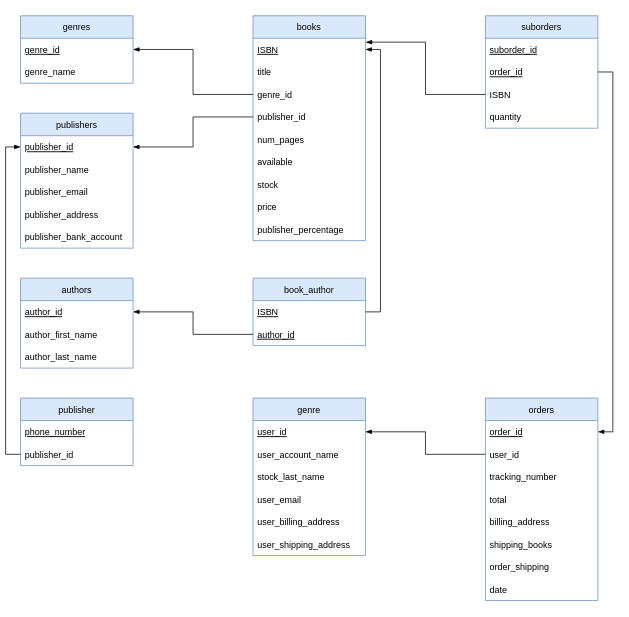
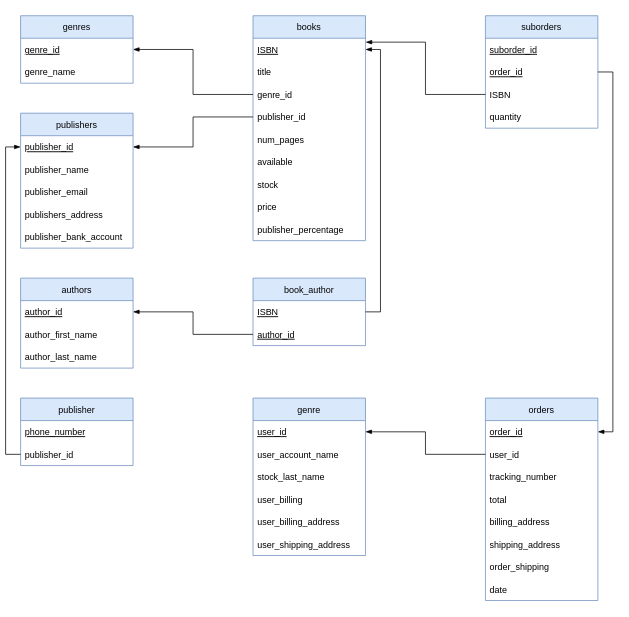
  <mxCell id="0" />
  <mxCell id="1" parent="0" />
  <mxCell id="2" value="books" style="swimlane;fontStyle=0;childLayout=stackLayout;horizontal=1;startSize=30;horizontalStack=0;resizeParent=1;resizeParentMax=0;resizeLast=0;collapsible=1;marginBottom=0;fillColor=#dae8fc;strokeColor=#6c8ebf;" vertex="1" parent="1"><mxGeometry x="330" y="20" width="150" height="300" as="geometry" /></mxCell>
  <mxCell id="3" value="ISBN" style="text;strokeColor=none;fillColor=none;align=left;verticalAlign=middle;spacingLeft=4;spacingRight=4;overflow=hidden;points=[[0,0.5],[1,0.5]];portConstraint=eastwest;rotatable=0;fontStyle=4" vertex="1" parent="2"><mxGeometry y="30" width="150" height="30" as="geometry" /></mxCell>
  <mxCell id="4" value="title" style="text;strokeColor=none;fillColor=none;align=left;verticalAlign=middle;spacingLeft=4;spacingRight=4;overflow=hidden;points=[[0,0.5],[1,0.5]];portConstraint=eastwest;rotatable=0;" vertex="1" parent="2"><mxGeometry y="60" width="150" height="30" as="geometry" /></mxCell>
  <mxCell id="5" value="genre_id" style="text;strokeColor=none;fillColor=none;align=left;verticalAlign=middle;spacingLeft=4;spacingRight=4;overflow=hidden;points=[[0,0.5],[1,0.5]];portConstraint=eastwest;rotatable=0;" vertex="1" parent="2"><mxGeometry y="90" width="150" height="30" as="geometry" /></mxCell>
  <mxCell id="6" value="publisher_id" style="text;strokeColor=none;fillColor=none;align=left;verticalAlign=middle;spacingLeft=4;spacingRight=4;overflow=hidden;points=[[0,0.5],[1,0.5]];portConstraint=eastwest;rotatable=0;" vertex="1" parent="2"><mxGeometry y="120" width="150" height="30" as="geometry" /></mxCell>
  <mxCell id="7" value="num_pages" style="text;strokeColor=none;fillColor=none;align=left;verticalAlign=middle;spacingLeft=4;spacingRight=4;overflow=hidden;points=[[0,0.5],[1,0.5]];portConstraint=eastwest;rotatable=0;" vertex="1" parent="2"><mxGeometry y="150" width="150" height="30" as="geometry" /></mxCell>
  <mxCell id="8" value="available" style="text;strokeColor=none;fillColor=none;align=left;verticalAlign=middle;spacingLeft=4;spacingRight=4;overflow=hidden;points=[[0,0.5],[1,0.5]];portConstraint=eastwest;rotatable=0;" vertex="1" parent="2"><mxGeometry y="180" width="150" height="30" as="geometry" /></mxCell>
  <mxCell id="9" value="stock" style="text;strokeColor=none;fillColor=none;align=left;verticalAlign=middle;spacingLeft=4;spacingRight=4;overflow=hidden;points=[[0,0.5],[1,0.5]];portConstraint=eastwest;rotatable=0;" vertex="1" parent="2"><mxGeometry y="210" width="150" height="30" as="geometry" /></mxCell>
  <mxCell id="10" value="price" style="text;strokeColor=none;fillColor=none;align=left;verticalAlign=middle;spacingLeft=4;spacingRight=4;overflow=hidden;points=[[0,0.5],[1,0.5]];portConstraint=eastwest;rotatable=0;" vertex="1" parent="2"><mxGeometry y="240" width="150" height="30" as="geometry" /></mxCell>
  <mxCell id="11" value="publisher_percentage" style="text;strokeColor=none;fillColor=none;align=left;verticalAlign=middle;spacingLeft=4;spacingRight=4;overflow=hidden;points=[[0,0.5],[1,0.5]];portConstraint=eastwest;rotatable=0;" vertex="1" parent="2"><mxGeometry y="270" width="150" height="30" as="geometry" /></mxCell>
  <mxCell id="12" value="genres" style="swimlane;fontStyle=0;childLayout=stackLayout;horizontal=1;startSize=30;horizontalStack=0;resizeParent=1;resizeParentMax=0;resizeLast=0;collapsible=1;marginBottom=0;fillColor=#dae8fc;strokeColor=#6c8ebf;" vertex="1" parent="1"><mxGeometry x="20" y="20" width="150" height="90" as="geometry" /></mxCell>
  <mxCell id="13" value="genre_id" style="text;strokeColor=none;fillColor=none;align=left;verticalAlign=middle;spacingLeft=4;spacingRight=4;overflow=hidden;points=[[0,0.5],[1,0.5]];portConstraint=eastwest;rotatable=0;fontStyle=4" vertex="1" parent="12"><mxGeometry y="30" width="150" height="30" as="geometry" /></mxCell>
  <mxCell id="14" value="genre_name" style="text;strokeColor=none;fillColor=none;align=left;verticalAlign=middle;spacingLeft=4;spacingRight=4;overflow=hidden;points=[[0,0.5],[1,0.5]];portConstraint=eastwest;rotatable=0;" vertex="1" parent="12"><mxGeometry y="60" width="150" height="30" as="geometry" /></mxCell>
  <mxCell id="15" value="authors" style="swimlane;fontStyle=0;childLayout=stackLayout;horizontal=1;startSize=30;horizontalStack=0;resizeParent=1;resizeParentMax=0;resizeLast=0;collapsible=1;marginBottom=0;fillColor=#dae8fc;strokeColor=#6c8ebf;" vertex="1" parent="1"><mxGeometry x="20" y="370" width="150" height="120" as="geometry" /></mxCell>
  <mxCell id="16" value="author_id" style="text;strokeColor=none;fillColor=none;align=left;verticalAlign=middle;spacingLeft=4;spacingRight=4;overflow=hidden;points=[[0,0.5],[1,0.5]];portConstraint=eastwest;rotatable=0;fontStyle=4" vertex="1" parent="15"><mxGeometry y="30" width="150" height="30" as="geometry" /></mxCell>
  <mxCell id="17" value="author_first_name" style="text;strokeColor=none;fillColor=none;align=left;verticalAlign=middle;spacingLeft=4;spacingRight=4;overflow=hidden;points=[[0,0.5],[1,0.5]];portConstraint=eastwest;rotatable=0;" vertex="1" parent="15"><mxGeometry y="60" width="150" height="30" as="geometry" /></mxCell>
  <mxCell id="18" value="author_last_name" style="text;strokeColor=none;fillColor=none;align=left;verticalAlign=middle;spacingLeft=4;spacingRight=4;overflow=hidden;points=[[0,0.5],[1,0.5]];portConstraint=eastwest;rotatable=0;" vertex="1" parent="15"><mxGeometry y="90" width="150" height="30" as="geometry" /></mxCell>
  <mxCell id="19" value="publishers" style="swimlane;fontStyle=0;childLayout=stackLayout;horizontal=1;startSize=30;horizontalStack=0;resizeParent=1;resizeParentMax=0;resizeLast=0;collapsible=1;marginBottom=0;fillColor=#dae8fc;strokeColor=#6c8ebf;" vertex="1" parent="1"><mxGeometry x="20" y="150" width="150" height="180" as="geometry" /></mxCell>
  <mxCell id="20" value="publisher_id" style="text;strokeColor=none;fillColor=none;align=left;verticalAlign=middle;spacingLeft=4;spacingRight=4;overflow=hidden;points=[[0,0.5],[1,0.5]];portConstraint=eastwest;rotatable=0;fontStyle=4" vertex="1" parent="19"><mxGeometry y="30" width="150" height="30" as="geometry" /></mxCell>
  <mxCell id="21" value="publisher_name" style="text;strokeColor=none;fillColor=none;align=left;verticalAlign=middle;spacingLeft=4;spacingRight=4;overflow=hidden;points=[[0,0.5],[1,0.5]];portConstraint=eastwest;rotatable=0;" vertex="1" parent="19"><mxGeometry y="60" width="150" height="30" as="geometry" /></mxCell>
  <mxCell id="22" value="publisher_email" style="text;strokeColor=none;fillColor=none;align=left;verticalAlign=middle;spacingLeft=4;spacingRight=4;overflow=hidden;points=[[0,0.5],[1,0.5]];portConstraint=eastwest;rotatable=0;" vertex="1" parent="19"><mxGeometry y="90" width="150" height="30" as="geometry" /></mxCell>
- <mxCell id="23" value="publisher_address" style="text;strokeColor=none;fillColor=none;align=left;verticalAlign=middle;spacingLeft=4;spacingRight=4;overflow=hidden;points=[[0,0.5],[1,0.5]];portConstraint=eastwest;rotatable=0;" vertex="1" parent="19"><mxGeometry y="120" width="150" height="30" as="geometry" /></mxCell>
+ <mxCell id="23" value="publishers_address" style="text;strokeColor=none;fillColor=none;align=left;verticalAlign=middle;spacingLeft=4;spacingRight=4;overflow=hidden;points=[[0,0.5],[1,0.5]];portConstraint=eastwest;rotatable=0;" vertex="1" parent="19"><mxGeometry y="120" width="150" height="30" as="geometry" /></mxCell>
  <mxCell id="24" value="publisher_bank_account" style="text;strokeColor=none;fillColor=none;align=left;verticalAlign=middle;spacingLeft=4;spacingRight=4;overflow=hidden;points=[[0,0.5],[1,0.5]];portConstraint=eastwest;rotatable=0;" vertex="1" parent="19"><mxGeometry y="150" width="150" height="30" as="geometry" /></mxCell>
  <mxCell id="25" value="publisher" style="swimlane;fontStyle=0;childLayout=stackLayout;horizontal=1;startSize=30;horizontalStack=0;resizeParent=1;resizeParentMax=0;resizeLast=0;collapsible=1;marginBottom=0;fillColor=#dae8fc;strokeColor=#6c8ebf;" vertex="1" parent="1"><mxGeometry x="20" y="530" width="150" height="90" as="geometry" /></mxCell>
  <mxCell id="26" value="phone_number" style="text;strokeColor=none;fillColor=none;align=left;verticalAlign=middle;spacingLeft=4;spacingRight=4;overflow=hidden;points=[[0,0.5],[1,0.5]];portConstraint=eastwest;rotatable=0;fontStyle=4" vertex="1" parent="25"><mxGeometry y="30" width="150" height="30" as="geometry" /></mxCell>
  <mxCell id="27" value="publisher_id" style="text;strokeColor=none;fillColor=none;align=left;verticalAlign=middle;spacingLeft=4;spacingRight=4;overflow=hidden;points=[[0,0.5],[1,0.5]];portConstraint=eastwest;rotatable=0;fontStyle=0" vertex="1" parent="25"><mxGeometry y="60" width="150" height="30" as="geometry" /></mxCell>
  <mxCell id="28" value="suborders" style="swimlane;fontStyle=0;childLayout=stackLayout;horizontal=1;startSize=30;horizontalStack=0;resizeParent=1;resizeParentMax=0;resizeLast=0;collapsible=1;marginBottom=0;fillColor=#dae8fc;strokeColor=#6c8ebf;" vertex="1" parent="1"><mxGeometry x="640" y="20" width="150" height="150" as="geometry" /></mxCell>
  <mxCell id="29" value="suborder_id" style="text;strokeColor=none;fillColor=none;align=left;verticalAlign=middle;spacingLeft=4;spacingRight=4;overflow=hidden;points=[[0,0.5],[1,0.5]];portConstraint=eastwest;rotatable=0;fontStyle=4" vertex="1" parent="28"><mxGeometry y="30" width="150" height="30" as="geometry" /></mxCell>
  <mxCell id="30" value="order_id" style="text;strokeColor=none;fillColor=none;align=left;verticalAlign=middle;spacingLeft=4;spacingRight=4;overflow=hidden;points=[[0,0.5],[1,0.5]];portConstraint=eastwest;rotatable=0;fontStyle=4" vertex="1" parent="28"><mxGeometry y="60" width="150" height="30" as="geometry" /></mxCell>
  <mxCell id="31" value="ISBN" style="text;strokeColor=none;fillColor=none;align=left;verticalAlign=middle;spacingLeft=4;spacingRight=4;overflow=hidden;points=[[0,0.5],[1,0.5]];portConstraint=eastwest;rotatable=0;fontStyle=0" vertex="1" parent="28"><mxGeometry y="90" width="150" height="30" as="geometry" /></mxCell>
  <mxCell id="32" value="quantity" style="text;strokeColor=none;fillColor=none;align=left;verticalAlign=middle;spacingLeft=4;spacingRight=4;overflow=hidden;points=[[0,0.5],[1,0.5]];portConstraint=eastwest;rotatable=0;" vertex="1" parent="28"><mxGeometry y="120" width="150" height="30" as="geometry" /></mxCell>
  <mxCell id="33" value="orders" style="swimlane;fontStyle=0;childLayout=stackLayout;horizontal=1;startSize=30;horizontalStack=0;resizeParent=1;resizeParentMax=0;resizeLast=0;collapsible=1;marginBottom=0;fillColor=#dae8fc;strokeColor=#6c8ebf;" vertex="1" parent="1"><mxGeometry x="640" y="530" width="150" height="270" as="geometry" /></mxCell>
  <mxCell id="34" value="order_id" style="text;strokeColor=none;fillColor=none;align=left;verticalAlign=middle;spacingLeft=4;spacingRight=4;overflow=hidden;points=[[0,0.5],[1,0.5]];portConstraint=eastwest;rotatable=0;fontStyle=4" vertex="1" parent="33"><mxGeometry y="30" width="150" height="30" as="geometry" /></mxCell>
  <mxCell id="35" value="user_id" style="text;strokeColor=none;fillColor=none;align=left;verticalAlign=middle;spacingLeft=4;spacingRight=4;overflow=hidden;points=[[0,0.5],[1,0.5]];portConstraint=eastwest;rotatable=0;fontStyle=0" vertex="1" parent="33"><mxGeometry y="60" width="150" height="30" as="geometry" /></mxCell>
  <mxCell id="36" value="tracking_number" style="text;strokeColor=none;fillColor=none;align=left;verticalAlign=middle;spacingLeft=4;spacingRight=4;overflow=hidden;points=[[0,0.5],[1,0.5]];portConstraint=eastwest;rotatable=0;" vertex="1" parent="33"><mxGeometry y="90" width="150" height="30" as="geometry" /></mxCell>
  <mxCell id="37" value="total" style="text;strokeColor=none;fillColor=none;align=left;verticalAlign=middle;spacingLeft=4;spacingRight=4;overflow=hidden;points=[[0,0.5],[1,0.5]];portConstraint=eastwest;rotatable=0;" vertex="1" parent="33"><mxGeometry y="120" width="150" height="30" as="geometry" /></mxCell>
  <mxCell id="38" value="billing_address" style="text;strokeColor=none;fillColor=none;align=left;verticalAlign=middle;spacingLeft=4;spacingRight=4;overflow=hidden;points=[[0,0.5],[1,0.5]];portConstraint=eastwest;rotatable=0;" vertex="1" parent="33"><mxGeometry y="150" width="150" height="30" as="geometry" /></mxCell>
- <mxCell id="39" value="shipping_books" style="text;strokeColor=none;fillColor=none;align=left;verticalAlign=middle;spacingLeft=4;spacingRight=4;overflow=hidden;points=[[0,0.5],[1,0.5]];portConstraint=eastwest;rotatable=0;" vertex="1" parent="33"><mxGeometry y="180" width="150" height="30" as="geometry" /></mxCell>
+ <mxCell id="39" value="shipping_address" style="text;strokeColor=none;fillColor=none;align=left;verticalAlign=middle;spacingLeft=4;spacingRight=4;overflow=hidden;points=[[0,0.5],[1,0.5]];portConstraint=eastwest;rotatable=0;" vertex="1" parent="33"><mxGeometry y="180" width="150" height="30" as="geometry" /></mxCell>
  <mxCell id="40" value="order_shipping" style="text;strokeColor=none;fillColor=none;align=left;verticalAlign=middle;spacingLeft=4;spacingRight=4;overflow=hidden;points=[[0,0.5],[1,0.5]];portConstraint=eastwest;rotatable=0;" vertex="1" parent="33"><mxGeometry y="210" width="150" height="30" as="geometry" /></mxCell>
  <mxCell id="41" value="date" style="text;strokeColor=none;fillColor=none;align=left;verticalAlign=middle;spacingLeft=4;spacingRight=4;overflow=hidden;points=[[0,0.5],[1,0.5]];portConstraint=eastwest;rotatable=0;" vertex="1" parent="33"><mxGeometry y="240" width="150" height="30" as="geometry" /></mxCell>
  <mxCell id="42" value="genre" style="swimlane;fontStyle=0;childLayout=stackLayout;horizontal=1;startSize=30;horizontalStack=0;resizeParent=1;resizeParentMax=0;resizeLast=0;collapsible=1;marginBottom=0;fillColor=#dae8fc;strokeColor=#6c8ebf;" vertex="1" parent="1"><mxGeometry x="330" y="530" width="150" height="210" as="geometry" /></mxCell>
  <mxCell id="43" value="user_id" style="text;strokeColor=none;fillColor=none;align=left;verticalAlign=middle;spacingLeft=4;spacingRight=4;overflow=hidden;points=[[0,0.5],[1,0.5]];portConstraint=eastwest;rotatable=0;fontStyle=4" vertex="1" parent="42"><mxGeometry y="30" width="150" height="30" as="geometry" /></mxCell>
  <mxCell id="44" value="user_account_name" style="text;strokeColor=none;fillColor=none;align=left;verticalAlign=middle;spacingLeft=4;spacingRight=4;overflow=hidden;points=[[0,0.5],[1,0.5]];portConstraint=eastwest;rotatable=0;" vertex="1" parent="42"><mxGeometry y="60" width="150" height="30" as="geometry" /></mxCell>
  <mxCell id="45" value="stock_last_name" style="text;strokeColor=none;fillColor=none;align=left;verticalAlign=middle;spacingLeft=4;spacingRight=4;overflow=hidden;points=[[0,0.5],[1,0.5]];portConstraint=eastwest;rotatable=0;" vertex="1" parent="42"><mxGeometry y="90" width="150" height="30" as="geometry" /></mxCell>
- <mxCell id="46" value="user_email" style="text;strokeColor=none;fillColor=none;align=left;verticalAlign=middle;spacingLeft=4;spacingRight=4;overflow=hidden;points=[[0,0.5],[1,0.5]];portConstraint=eastwest;rotatable=0;" vertex="1" parent="42"><mxGeometry y="120" width="150" height="30" as="geometry" /></mxCell>
+ <mxCell id="46" value="user_billing" style="text;strokeColor=none;fillColor=none;align=left;verticalAlign=middle;spacingLeft=4;spacingRight=4;overflow=hidden;points=[[0,0.5],[1,0.5]];portConstraint=eastwest;rotatable=0;" vertex="1" parent="42"><mxGeometry y="120" width="150" height="30" as="geometry" /></mxCell>
  <mxCell id="47" value="user_billing_address" style="text;strokeColor=none;fillColor=none;align=left;verticalAlign=middle;spacingLeft=4;spacingRight=4;overflow=hidden;points=[[0,0.5],[1,0.5]];portConstraint=eastwest;rotatable=0;" vertex="1" parent="42"><mxGeometry y="150" width="150" height="30" as="geometry" /></mxCell>
  <mxCell id="48" value="user_shipping_address" style="text;strokeColor=none;fillColor=none;align=left;verticalAlign=middle;spacingLeft=4;spacingRight=4;overflow=hidden;points=[[0,0.5],[1,0.5]];portConstraint=eastwest;rotatable=0;" vertex="1" parent="42"><mxGeometry y="180" width="150" height="30" as="geometry" /></mxCell>
  <mxCell id="49" value="book_author" style="swimlane;fontStyle=0;childLayout=stackLayout;horizontal=1;startSize=30;horizontalStack=0;resizeParent=1;resizeParentMax=0;resizeLast=0;collapsible=1;marginBottom=0;fillColor=#dae8fc;strokeColor=#6c8ebf;" vertex="1" parent="1"><mxGeometry x="330" y="370" width="150" height="90" as="geometry" /></mxCell>
  <mxCell id="50" value="ISBN" style="text;strokeColor=none;fillColor=none;align=left;verticalAlign=middle;spacingLeft=4;spacingRight=4;overflow=hidden;points=[[0,0.5],[1,0.5]];portConstraint=eastwest;rotatable=0;fontStyle=4" vertex="1" parent="49"><mxGeometry y="30" width="150" height="30" as="geometry" /></mxCell>
  <mxCell id="51" value="author_id" style="text;strokeColor=none;fillColor=none;align=left;verticalAlign=middle;spacingLeft=4;spacingRight=4;overflow=hidden;points=[[0,0.5],[1,0.5]];portConstraint=eastwest;rotatable=0;fontStyle=4" vertex="1" parent="49"><mxGeometry y="60" width="150" height="30" as="geometry" /></mxCell>
  <mxCell id="52" style="edgeStyle=orthogonalEdgeStyle;rounded=0;orthogonalLoop=1;jettySize=auto;html=1;exitX=0;exitY=0.5;exitDx=0;exitDy=0;entryX=1;entryY=0.5;entryDx=0;entryDy=0;fontSize=12;endArrow=blockThin;endFill=1;" edge="1" parent="1" source="5" target="13"><mxGeometry relative="1" as="geometry" /></mxCell>
  <mxCell id="53" style="edgeStyle=orthogonalEdgeStyle;rounded=0;orthogonalLoop=1;jettySize=auto;html=1;exitX=0;exitY=0.5;exitDx=0;exitDy=0;entryX=1;entryY=0.5;entryDx=0;entryDy=0;fontSize=12;endArrow=blockThin;endFill=1;" edge="1" parent="1" source="6" target="20"><mxGeometry relative="1" as="geometry" /></mxCell>
  <mxCell id="54" style="edgeStyle=orthogonalEdgeStyle;rounded=0;orthogonalLoop=1;jettySize=auto;html=1;exitX=0;exitY=0.5;exitDx=0;exitDy=0;entryX=0;entryY=0.5;entryDx=0;entryDy=0;fontSize=12;endArrow=blockThin;endFill=1;" edge="1" parent="1" source="27" target="20"><mxGeometry relative="1" as="geometry" /></mxCell>
  <mxCell id="55" style="edgeStyle=orthogonalEdgeStyle;rounded=0;orthogonalLoop=1;jettySize=auto;html=1;exitX=0;exitY=0.5;exitDx=0;exitDy=0;entryX=1;entryY=0.5;entryDx=0;entryDy=0;fontSize=12;endArrow=blockThin;endFill=1;" edge="1" parent="1" source="51" target="16"><mxGeometry relative="1" as="geometry" /></mxCell>
  <mxCell id="56" style="edgeStyle=orthogonalEdgeStyle;rounded=0;orthogonalLoop=1;jettySize=auto;html=1;exitX=0;exitY=0.5;exitDx=0;exitDy=0;entryX=1;entryY=0.5;entryDx=0;entryDy=0;fontSize=12;endArrow=blockThin;endFill=1;" edge="1" parent="1" source="35" target="43"><mxGeometry relative="1" as="geometry" /></mxCell>
  <mxCell id="57" style="edgeStyle=orthogonalEdgeStyle;rounded=0;orthogonalLoop=1;jettySize=auto;html=1;entryX=1;entryY=0.5;entryDx=0;entryDy=0;fontSize=12;endArrow=blockThin;endFill=1;" edge="1" parent="1" source="30" target="34"><mxGeometry relative="1" as="geometry"><Array as="points"><mxPoint x="810" y="95" /><mxPoint x="810" y="575" /></Array></mxGeometry></mxCell>
  <mxCell id="58" style="edgeStyle=orthogonalEdgeStyle;rounded=0;orthogonalLoop=1;jettySize=auto;html=1;exitX=1;exitY=0.5;exitDx=0;exitDy=0;entryX=1;entryY=0.5;entryDx=0;entryDy=0;fontSize=12;endArrow=blockThin;endFill=1;" edge="1" parent="1" source="50" target="3"><mxGeometry relative="1" as="geometry" /></mxCell>
  <mxCell id="59" style="edgeStyle=orthogonalEdgeStyle;rounded=0;orthogonalLoop=1;jettySize=auto;html=1;exitX=0;exitY=0.5;exitDx=0;exitDy=0;entryX=1.002;entryY=0.174;entryDx=0;entryDy=0;entryPerimeter=0;fontSize=12;endArrow=blockThin;endFill=1;" edge="1" parent="1" source="31" target="3"><mxGeometry relative="1" as="geometry" /></mxCell>
